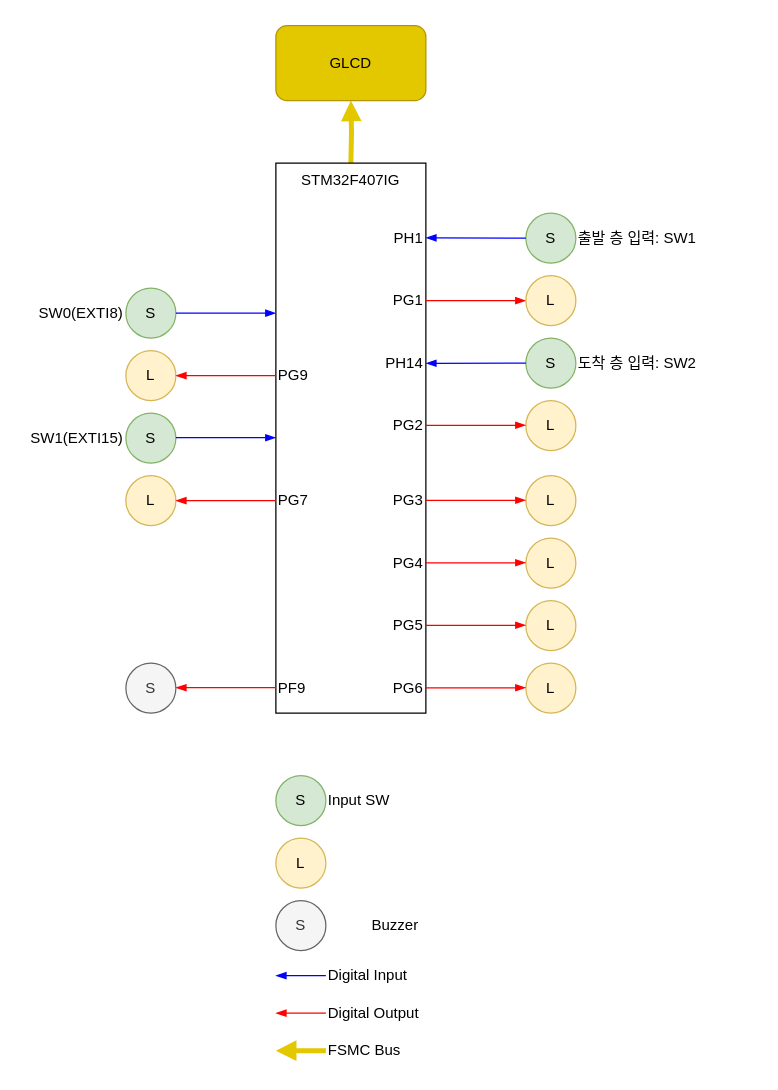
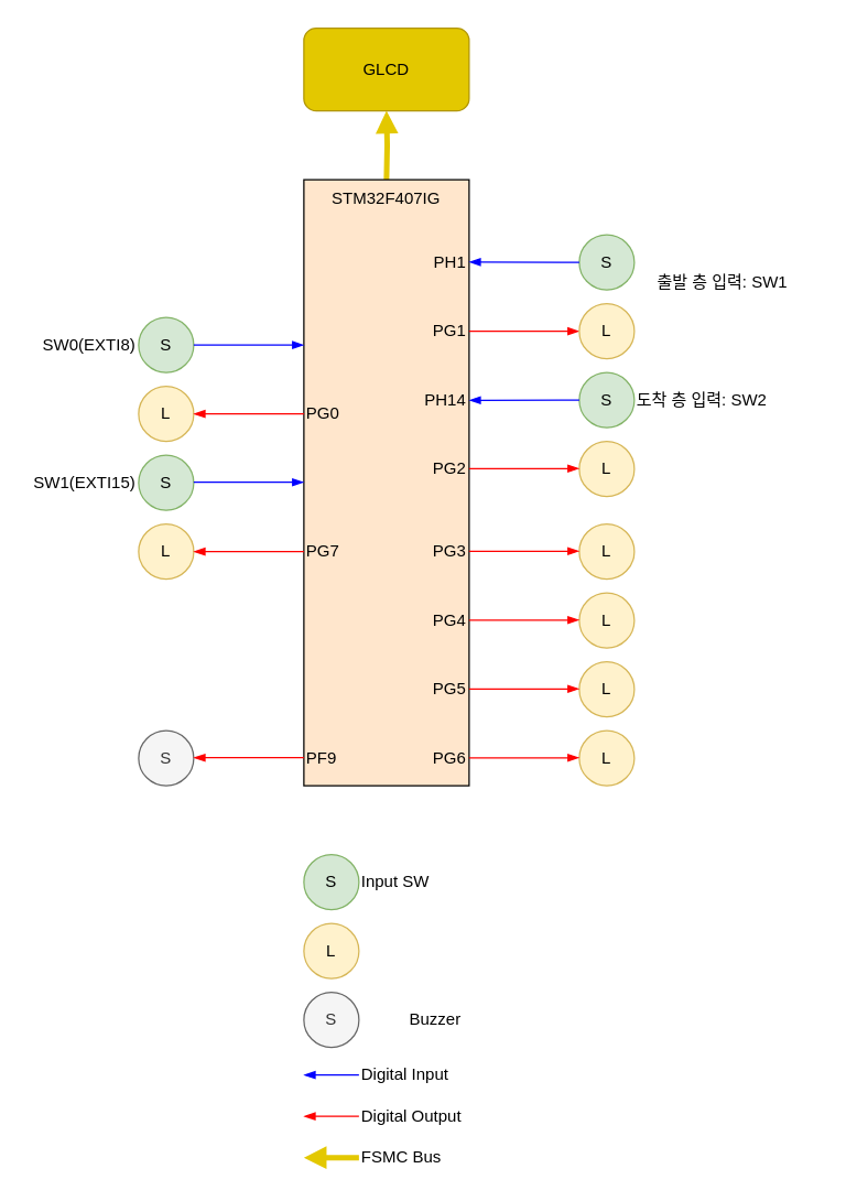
  <mxCell id="0" />
  <mxCell id="1" parent="0" />
  <mxCell id="2" value="" style="edgeStyle=orthogonalEdgeStyle;rounded=0;orthogonalLoop=1;jettySize=auto;html=1;fillColor=#e3c800;strokeColor=light-dark(#e3c800, #8d7600);strokeWidth=4;endArrow=block;endFill=1;" edge="1" parent="1" target="3"><mxGeometry relative="1" as="geometry"><mxPoint x="280" y="130" as="sourcePoint" /></mxGeometry></mxCell>
  <mxCell id="3" value="GLCD" style="whiteSpace=wrap;html=1;fillColor=#e3c800;strokeColor=#B09500;fontColor=#000000;rounded=1;" vertex="1" parent="1"><mxGeometry x="220" y="20" width="120" height="60" as="geometry" /></mxCell>
- <mxCell id="4" value="STM32F407IG" style="rounded=0;whiteSpace=wrap;html=1;verticalAlign=top;" vertex="1" parent="1"><mxGeometry x="220" y="130" width="120" height="440" as="geometry" /></mxCell>
+ <mxCell id="4" value="STM32F407IG" style="rounded=0;whiteSpace=wrap;html=1;verticalAlign=top;fillColor=#ffe6cc;" vertex="1" parent="1"><mxGeometry x="220" y="130" width="120" height="440" as="geometry" /></mxCell>
  <mxCell id="5" value="S" style="ellipse;whiteSpace=wrap;html=1;aspect=fixed;direction=south;fillColor=#d5e8d4;strokeColor=#82b366;" vertex="1" parent="1"><mxGeometry x="420" y="270" width="40" height="40" as="geometry" /></mxCell>
  <mxCell id="6" value="S" style="ellipse;whiteSpace=wrap;html=1;aspect=fixed;direction=south;fillColor=#d5e8d4;strokeColor=#82b366;" vertex="1" parent="1"><mxGeometry x="420" y="170" width="40" height="40" as="geometry" /></mxCell>
  <mxCell id="7" value="" style="endArrow=blockThin;html=1;rounded=0;exitX=0.5;exitY=1;exitDx=0;exitDy=0;endFill=1;strokeColor=#0000FF;entryX=1;entryY=0.045;entryDx=0;entryDy=0;entryPerimeter=0;" edge="1" parent="1" source="6"><mxGeometry width="50" height="50" relative="1" as="geometry"><mxPoint x="450" y="210" as="sourcePoint" /><mxPoint x="340" y="189.8" as="targetPoint" /></mxGeometry></mxCell>
  <mxCell id="8" value="" style="endArrow=blockThin;html=1;rounded=0;exitX=0.5;exitY=1;exitDx=0;exitDy=0;endFill=1;strokeColor=#0000FF;entryX=1;entryY=0.273;entryDx=0;entryDy=0;entryPerimeter=0;" edge="1" parent="1" source="5"><mxGeometry width="50" height="50" relative="1" as="geometry"><mxPoint x="430" y="250" as="sourcePoint" /><mxPoint x="340" y="290.12" as="targetPoint" /></mxGeometry></mxCell>
- <mxCell id="9" value="출발 층 입력: SW1" style="text;html=1;align=left;verticalAlign=middle;whiteSpace=wrap;rounded=0;" vertex="1" parent="1"><mxGeometry x="460" y="175" width="130" height="30" as="geometry" /></mxCell>
+ <mxCell id="9" value="출발 층 입력: SW1" style="text;html=1;align=left;verticalAlign=middle;whiteSpace=wrap;rounded=0;" vertex="1" parent="1"><mxGeometry x="475" y="190" width="130" height="30" as="geometry" /></mxCell>
  <mxCell id="10" value="도착 층 입력: SW2" style="text;html=1;align=left;verticalAlign=middle;whiteSpace=wrap;rounded=0;" vertex="1" parent="1"><mxGeometry x="460" y="275" width="140" height="30" as="geometry" /></mxCell>
  <mxCell id="11" value="PG2" style="text;html=1;align=right;verticalAlign=middle;whiteSpace=wrap;rounded=0;" vertex="1" parent="1"><mxGeometry x="310" y="325" width="30" height="30" as="geometry" /></mxCell>
  <mxCell id="12" value="PG3" style="text;html=1;align=right;verticalAlign=middle;whiteSpace=wrap;rounded=0;" vertex="1" parent="1"><mxGeometry x="310" y="385" width="30" height="30" as="geometry" /></mxCell>
  <mxCell id="13" value="S" style="ellipse;whiteSpace=wrap;html=1;aspect=fixed;direction=south;fillColor=#d5e8d4;strokeColor=#82b366;" vertex="1" parent="1"><mxGeometry x="100" y="330" width="40" height="40" as="geometry" /></mxCell>
  <mxCell id="14" value="S" style="ellipse;whiteSpace=wrap;html=1;aspect=fixed;direction=south;fillColor=#d5e8d4;strokeColor=#82b366;" vertex="1" parent="1"><mxGeometry x="100" y="230" width="40" height="40" as="geometry" /></mxCell>
  <mxCell id="15" value="L" style="ellipse;whiteSpace=wrap;html=1;aspect=fixed;direction=south;fillColor=#fff2cc;strokeColor=#d6b656;" vertex="1" parent="1"><mxGeometry x="100" y="380" width="40" height="40" as="geometry" /></mxCell>
  <mxCell id="16" value="L" style="ellipse;whiteSpace=wrap;html=1;aspect=fixed;direction=south;fillColor=#fff2cc;strokeColor=#d6b656;" vertex="1" parent="1"><mxGeometry x="100" y="280" width="40" height="40" as="geometry" /></mxCell>
- <mxCell id="17" value="&lt;div&gt;PG9&lt;/div&gt;" style="text;html=1;align=left;verticalAlign=middle;whiteSpace=wrap;rounded=0;" vertex="1" parent="1"><mxGeometry x="220" y="285" width="30" height="30" as="geometry" /></mxCell>
+ <mxCell id="17" value="&lt;div&gt;PG0&lt;/div&gt;" style="text;html=1;align=left;verticalAlign=middle;whiteSpace=wrap;rounded=0;" vertex="1" parent="1"><mxGeometry x="220" y="285" width="30" height="30" as="geometry" /></mxCell>
  <mxCell id="18" value="&lt;div&gt;PG7&lt;/div&gt;" style="text;html=1;align=left;verticalAlign=middle;whiteSpace=wrap;rounded=0;" vertex="1" parent="1"><mxGeometry x="220" y="385" width="30" height="30" as="geometry" /></mxCell>
  <mxCell id="19" value="&lt;div&gt;SW0(EXTI8)&lt;/div&gt;" style="text;html=1;align=right;verticalAlign=middle;whiteSpace=wrap;rounded=0;" vertex="1" parent="1"><mxGeometry x="30" y="235" width="70" height="30" as="geometry" /></mxCell>
  <mxCell id="20" value="SW1(EXTI15)" style="text;html=1;align=right;verticalAlign=middle;whiteSpace=wrap;rounded=0;" vertex="1" parent="1"><mxGeometry x="20" y="335" width="80" height="30" as="geometry" /></mxCell>
  <mxCell id="21" value="S" style="ellipse;whiteSpace=wrap;html=1;aspect=fixed;direction=south;fillColor=#f5f5f5;strokeColor=#666666;fontColor=#333333;" vertex="1" parent="1"><mxGeometry x="100" y="530" width="40" height="40" as="geometry" /></mxCell>
  <mxCell id="22" value="PF9" style="text;html=1;align=left;verticalAlign=middle;whiteSpace=wrap;rounded=0;" vertex="1" parent="1"><mxGeometry x="220" y="535" width="30" height="30" as="geometry" /></mxCell>
  <mxCell id="23" value="" style="endArrow=blockThin;html=1;rounded=0;exitX=0.5;exitY=1;exitDx=0;exitDy=0;entryX=1;entryY=0.051;entryDx=0;entryDy=0;entryPerimeter=0;endFill=1;strokeColor=#FF0000;fillColor=#e51400;" edge="1" parent="1"><mxGeometry width="50" height="50" relative="1" as="geometry"><mxPoint x="220" y="300" as="sourcePoint" /><mxPoint x="140" y="300" as="targetPoint" /></mxGeometry></mxCell>
  <mxCell id="24" value="" style="endArrow=blockThin;html=1;rounded=0;entryX=0.5;entryY=1;entryDx=0;entryDy=0;endFill=1;strokeColor=#FF0000;fillColor=#e51400;exitX=1;exitY=0.159;exitDx=0;exitDy=0;exitPerimeter=0;" edge="1" parent="1" target="39"><mxGeometry width="50" height="50" relative="1" as="geometry"><mxPoint x="340" y="239.96" as="sourcePoint" /><mxPoint x="140" y="240" as="targetPoint" /></mxGeometry></mxCell>
  <mxCell id="25" value="" style="endArrow=blockThin;html=1;rounded=0;exitX=0.5;exitY=1;exitDx=0;exitDy=0;entryX=1;entryY=0.308;entryDx=0;entryDy=0;entryPerimeter=0;endFill=1;strokeColor=#FF0000;fillColor=#e51400;" edge="1" parent="1"><mxGeometry width="50" height="50" relative="1" as="geometry"><mxPoint x="220" y="400" as="sourcePoint" /><mxPoint x="140" y="400" as="targetPoint" /></mxGeometry></mxCell>
  <mxCell id="26" value="" style="endArrow=none;html=1;rounded=0;exitX=0.5;exitY=1;exitDx=0;exitDy=0;entryX=1;entryY=0.564;entryDx=0;entryDy=0;entryPerimeter=0;endFill=1;strokeColor=#0000FF;fillColor=#e51400;startFill=1;startArrow=blockThin;" edge="1" parent="1"><mxGeometry width="50" height="50" relative="1" as="geometry"><mxPoint x="220" y="250" as="sourcePoint" /><mxPoint x="140" y="250" as="targetPoint" /></mxGeometry></mxCell>
  <mxCell id="27" value="" style="endArrow=blockThin;html=1;rounded=0;exitX=0.5;exitY=1;exitDx=0;exitDy=0;entryX=1;entryY=0.949;entryDx=0;entryDy=0;entryPerimeter=0;endFill=1;strokeColor=#FF0000;fillColor=#e51400;" edge="1" parent="1"><mxGeometry width="50" height="50" relative="1" as="geometry"><mxPoint x="220" y="549.66" as="sourcePoint" /><mxPoint x="140" y="549.66" as="targetPoint" /></mxGeometry></mxCell>
  <mxCell id="28" value="S" style="ellipse;whiteSpace=wrap;html=1;aspect=fixed;direction=south;fillColor=#d5e8d4;strokeColor=#82b366;" vertex="1" parent="1"><mxGeometry x="220" y="620" width="40" height="40" as="geometry" /></mxCell>
  <mxCell id="29" value="L" style="ellipse;whiteSpace=wrap;html=1;aspect=fixed;direction=south;fillColor=#fff2cc;strokeColor=#d6b656;" vertex="1" parent="1"><mxGeometry x="220" y="670" width="40" height="40" as="geometry" /></mxCell>
  <mxCell id="30" value="S" style="ellipse;whiteSpace=wrap;html=1;aspect=fixed;direction=south;fillColor=#f5f5f5;strokeColor=#666666;fontColor=#333333;" vertex="1" parent="1"><mxGeometry x="220" y="720" width="40" height="40" as="geometry" /></mxCell>
  <mxCell id="31" value="Buzzer" style="text;html=1;align=left;verticalAlign=middle;whiteSpace=wrap;rounded=0;" vertex="1" parent="1"><mxGeometry x="295" y="725" width="130" height="30" as="geometry" /></mxCell>
  <mxCell id="32" value="Input SW" style="text;html=1;align=left;verticalAlign=middle;whiteSpace=wrap;rounded=0;" vertex="1" parent="1"><mxGeometry x="260" y="625" width="130" height="30" as="geometry" /></mxCell>
  <mxCell id="33" value="" style="endArrow=blockThin;html=1;rounded=0;exitX=0;exitY=0.5;exitDx=0;exitDy=0;endFill=1;strokeColor=#0000FF;entryX=1;entryY=0.841;entryDx=0;entryDy=0;entryPerimeter=0;" edge="1" parent="1" source="35"><mxGeometry width="50" height="50" relative="1" as="geometry"><mxPoint x="300" y="780" as="sourcePoint" /><mxPoint x="220" y="780" as="targetPoint" /></mxGeometry></mxCell>
  <mxCell id="34" value="" style="endArrow=blockThin;html=1;rounded=0;exitX=0;exitY=0.5;exitDx=0;exitDy=0;entryX=1;entryY=0.949;entryDx=0;entryDy=0;entryPerimeter=0;endFill=1;strokeColor=#FF0000;fillColor=#e51400;" edge="1" parent="1" source="36"><mxGeometry width="50" height="50" relative="1" as="geometry"><mxPoint x="300" y="810" as="sourcePoint" /><mxPoint x="220" y="810" as="targetPoint" /></mxGeometry></mxCell>
  <mxCell id="35" value="Digital Input" style="text;html=1;align=left;verticalAlign=middle;whiteSpace=wrap;rounded=0;" vertex="1" parent="1"><mxGeometry x="260" y="770" width="130" height="20" as="geometry" /></mxCell>
  <mxCell id="36" value="Digital Output" style="text;html=1;align=left;verticalAlign=middle;whiteSpace=wrap;rounded=0;" vertex="1" parent="1"><mxGeometry x="260" y="800" width="130" height="20" as="geometry" /></mxCell>
  <mxCell id="37" value="L" style="ellipse;whiteSpace=wrap;html=1;aspect=fixed;direction=south;fillColor=#fff2cc;strokeColor=#d6b656;" vertex="1" parent="1"><mxGeometry x="420" y="380" width="40" height="40" as="geometry" /></mxCell>
  <mxCell id="38" value="L" style="ellipse;whiteSpace=wrap;html=1;aspect=fixed;direction=south;fillColor=#fff2cc;strokeColor=#d6b656;" vertex="1" parent="1"><mxGeometry x="420" y="320" width="40" height="40" as="geometry" /></mxCell>
  <mxCell id="39" value="L" style="ellipse;whiteSpace=wrap;html=1;aspect=fixed;direction=south;fillColor=#fff2cc;strokeColor=#d6b656;" vertex="1" parent="1"><mxGeometry x="420" y="220" width="40" height="40" as="geometry" /></mxCell>
  <mxCell id="40" value="" style="endArrow=blockThin;html=1;rounded=0;entryX=0.5;entryY=1;entryDx=0;entryDy=0;endFill=1;strokeColor=#FF0000;fillColor=#e51400;exitX=1;exitY=0.159;exitDx=0;exitDy=0;exitPerimeter=0;" edge="1" parent="1"><mxGeometry width="50" height="50" relative="1" as="geometry"><mxPoint x="340" y="339.71" as="sourcePoint" /><mxPoint x="420" y="339.71" as="targetPoint" /></mxGeometry></mxCell>
  <mxCell id="41" value="" style="endArrow=blockThin;html=1;rounded=0;entryX=0.5;entryY=1;entryDx=0;entryDy=0;endFill=1;strokeColor=#FF0000;fillColor=#e51400;exitX=1;exitY=0.159;exitDx=0;exitDy=0;exitPerimeter=0;" edge="1" parent="1"><mxGeometry width="50" height="50" relative="1" as="geometry"><mxPoint x="340" y="399.71" as="sourcePoint" /><mxPoint x="420" y="399.71" as="targetPoint" /></mxGeometry></mxCell>
  <mxCell id="42" value="PG4" style="text;html=1;align=right;verticalAlign=middle;whiteSpace=wrap;rounded=0;" vertex="1" parent="1"><mxGeometry x="310" y="435" width="30" height="30" as="geometry" /></mxCell>
  <mxCell id="43" value="L" style="ellipse;whiteSpace=wrap;html=1;aspect=fixed;direction=south;fillColor=#fff2cc;strokeColor=#d6b656;" vertex="1" parent="1"><mxGeometry x="420" y="430" width="40" height="40" as="geometry" /></mxCell>
  <mxCell id="44" value="" style="endArrow=blockThin;html=1;rounded=0;entryX=0.5;entryY=1;entryDx=0;entryDy=0;endFill=1;strokeColor=#FF0000;fillColor=#e51400;exitX=1;exitY=0.159;exitDx=0;exitDy=0;exitPerimeter=0;" edge="1" parent="1"><mxGeometry width="50" height="50" relative="1" as="geometry"><mxPoint x="340" y="449.71" as="sourcePoint" /><mxPoint x="420" y="449.71" as="targetPoint" /></mxGeometry></mxCell>
  <mxCell id="45" value="PG5" style="text;html=1;align=right;verticalAlign=middle;whiteSpace=wrap;rounded=0;" vertex="1" parent="1"><mxGeometry x="310" y="485" width="30" height="30" as="geometry" /></mxCell>
  <mxCell id="46" value="L" style="ellipse;whiteSpace=wrap;html=1;aspect=fixed;direction=south;fillColor=#fff2cc;strokeColor=#d6b656;" vertex="1" parent="1"><mxGeometry x="420" y="480" width="40" height="40" as="geometry" /></mxCell>
  <mxCell id="47" value="" style="endArrow=blockThin;html=1;rounded=0;entryX=0.5;entryY=1;entryDx=0;entryDy=0;endFill=1;strokeColor=#FF0000;fillColor=#e51400;exitX=1;exitY=0.159;exitDx=0;exitDy=0;exitPerimeter=0;" edge="1" parent="1"><mxGeometry width="50" height="50" relative="1" as="geometry"><mxPoint x="340" y="499.71" as="sourcePoint" /><mxPoint x="420" y="499.71" as="targetPoint" /></mxGeometry></mxCell>
  <mxCell id="48" value="PG6" style="text;html=1;align=right;verticalAlign=middle;whiteSpace=wrap;rounded=0;" vertex="1" parent="1"><mxGeometry x="310" y="535" width="30" height="30" as="geometry" /></mxCell>
  <mxCell id="49" value="L" style="ellipse;whiteSpace=wrap;html=1;aspect=fixed;direction=south;fillColor=#fff2cc;strokeColor=#d6b656;" vertex="1" parent="1"><mxGeometry x="420" y="530" width="40" height="40" as="geometry" /></mxCell>
  <mxCell id="50" value="" style="endArrow=blockThin;html=1;rounded=0;entryX=0.5;entryY=1;entryDx=0;entryDy=0;endFill=1;strokeColor=#FF0000;fillColor=#e51400;exitX=1;exitY=0.159;exitDx=0;exitDy=0;exitPerimeter=0;" edge="1" parent="1"><mxGeometry width="50" height="50" relative="1" as="geometry"><mxPoint x="340" y="549.71" as="sourcePoint" /><mxPoint x="420" y="549.71" as="targetPoint" /></mxGeometry></mxCell>
  <mxCell id="51" value="" style="endArrow=none;html=1;rounded=0;exitX=0.5;exitY=1;exitDx=0;exitDy=0;entryX=1;entryY=0.564;entryDx=0;entryDy=0;entryPerimeter=0;endFill=1;strokeColor=#0000FF;fillColor=#e51400;startFill=1;startArrow=blockThin;" edge="1" parent="1"><mxGeometry width="50" height="50" relative="1" as="geometry"><mxPoint x="220" y="349.66" as="sourcePoint" /><mxPoint x="140" y="349.66" as="targetPoint" /></mxGeometry></mxCell>
  <mxCell id="52" value="PG1" style="text;html=1;align=right;verticalAlign=middle;whiteSpace=wrap;rounded=0;" vertex="1" parent="1"><mxGeometry x="310" y="225" width="30" height="30" as="geometry" /></mxCell>
  <mxCell id="53" value="&lt;span style=&quot;text-align: left;&quot;&gt;PH1&lt;/span&gt;" style="text;html=1;align=right;verticalAlign=middle;whiteSpace=wrap;rounded=0;" vertex="1" parent="1"><mxGeometry x="310" y="175" width="30" height="30" as="geometry" /></mxCell>
  <mxCell id="54" value="&lt;span style=&quot;text-align: left;&quot;&gt;PH14&lt;/span&gt;" style="text;html=1;align=right;verticalAlign=middle;whiteSpace=wrap;rounded=0;" vertex="1" parent="1"><mxGeometry x="310" y="275" width="30" height="30" as="geometry" /></mxCell>
  <mxCell id="55" value="" style="edgeStyle=orthogonalEdgeStyle;rounded=0;orthogonalLoop=1;jettySize=auto;html=1;fillColor=#e3c800;strokeColor=light-dark(#e3c800, #8d7600);strokeWidth=4;endArrow=block;endFill=1;" edge="1" parent="1"><mxGeometry relative="1" as="geometry"><mxPoint x="260" y="840" as="sourcePoint" /><mxPoint x="220" y="840" as="targetPoint" /><Array as="points"><mxPoint x="230" y="840" /><mxPoint x="230" y="840" /></Array></mxGeometry></mxCell>
  <mxCell id="56" value="FSMC Bus" style="text;html=1;align=left;verticalAlign=middle;whiteSpace=wrap;rounded=0;" vertex="1" parent="1"><mxGeometry x="260" y="830" width="130" height="20" as="geometry" /></mxCell>
